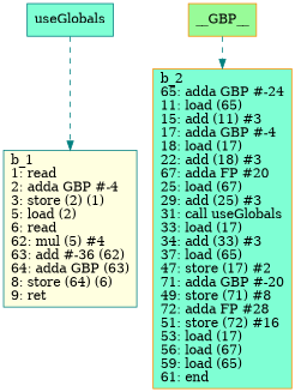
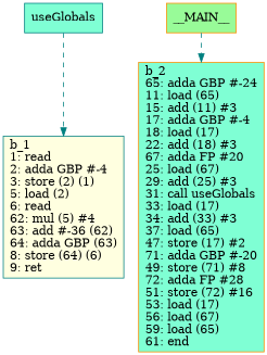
  digraph {
    node [shape=box style=filled fillcolor=aquamarine color=teal]
    edge [color=teal style=dashed]
    n1 [label="b_1\l1: read\l2: adda GBP #-4\l3: store (2) (1)\l5: load (2)\l6: read\l62: mul (5) #4\l63: add #-36 (62)\l64: adda GBP (63)\l8: store (64) (6)\l9: ret \l" fillcolor=lightyellow]
    useGlobals
    n3 [label="b_2\l65: adda GBP #-24\l11: load (65)\l15: add (11) #3\l17: adda GBP #-4\l18: load (17)\l22: add (18) #3\l67: adda FP #20\l25: load (67)\l29: add (25) #3\l31: call useGlobals\l33: load (17)\l34: add (33) #3\l37: load (65)\l47: store (17) #2\l71: adda GBP #-20\l49: store (71) #8\l72: adda FP #28\l51: store (72) #16\l53: load (17)\l56: load (67)\l59: load (65)\l61: end\l" color=darkorange]
-   __MAIN__ [fillcolor=palegreen color=darkorange label=__GBP__]
+   __MAIN__ [fillcolor=palegreen color=darkorange]
    useGlobals -> n1
    __MAIN__ -> n3
  }
